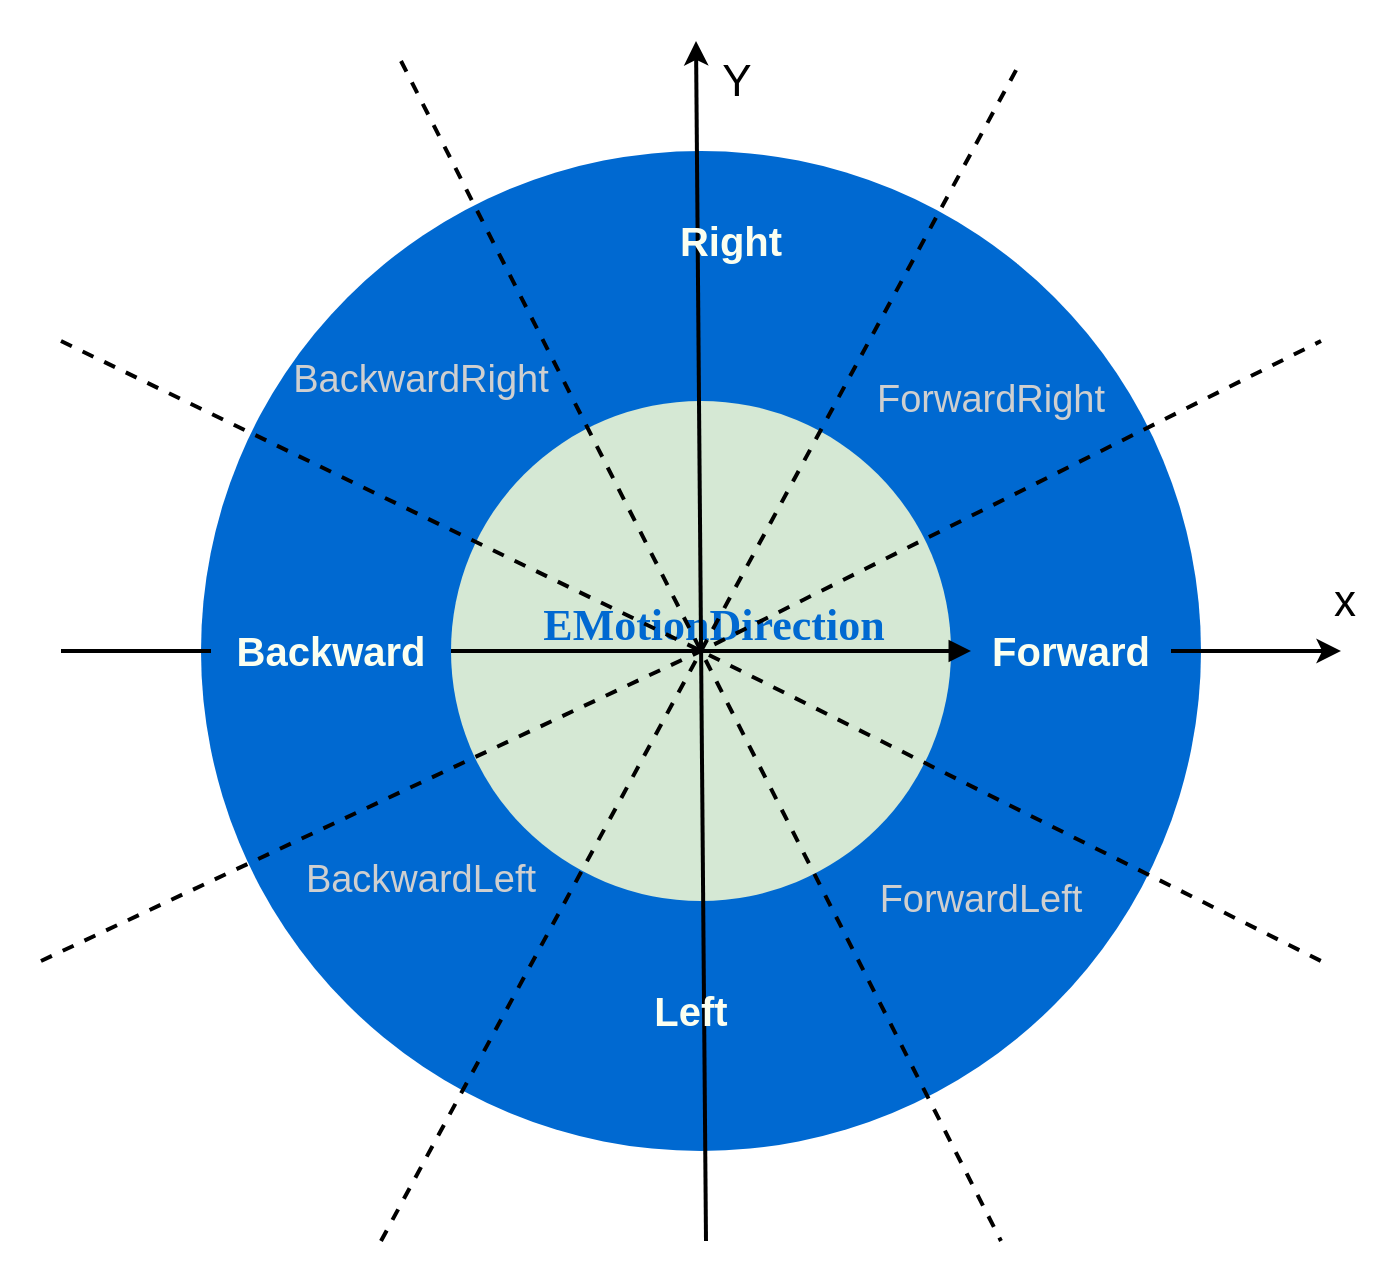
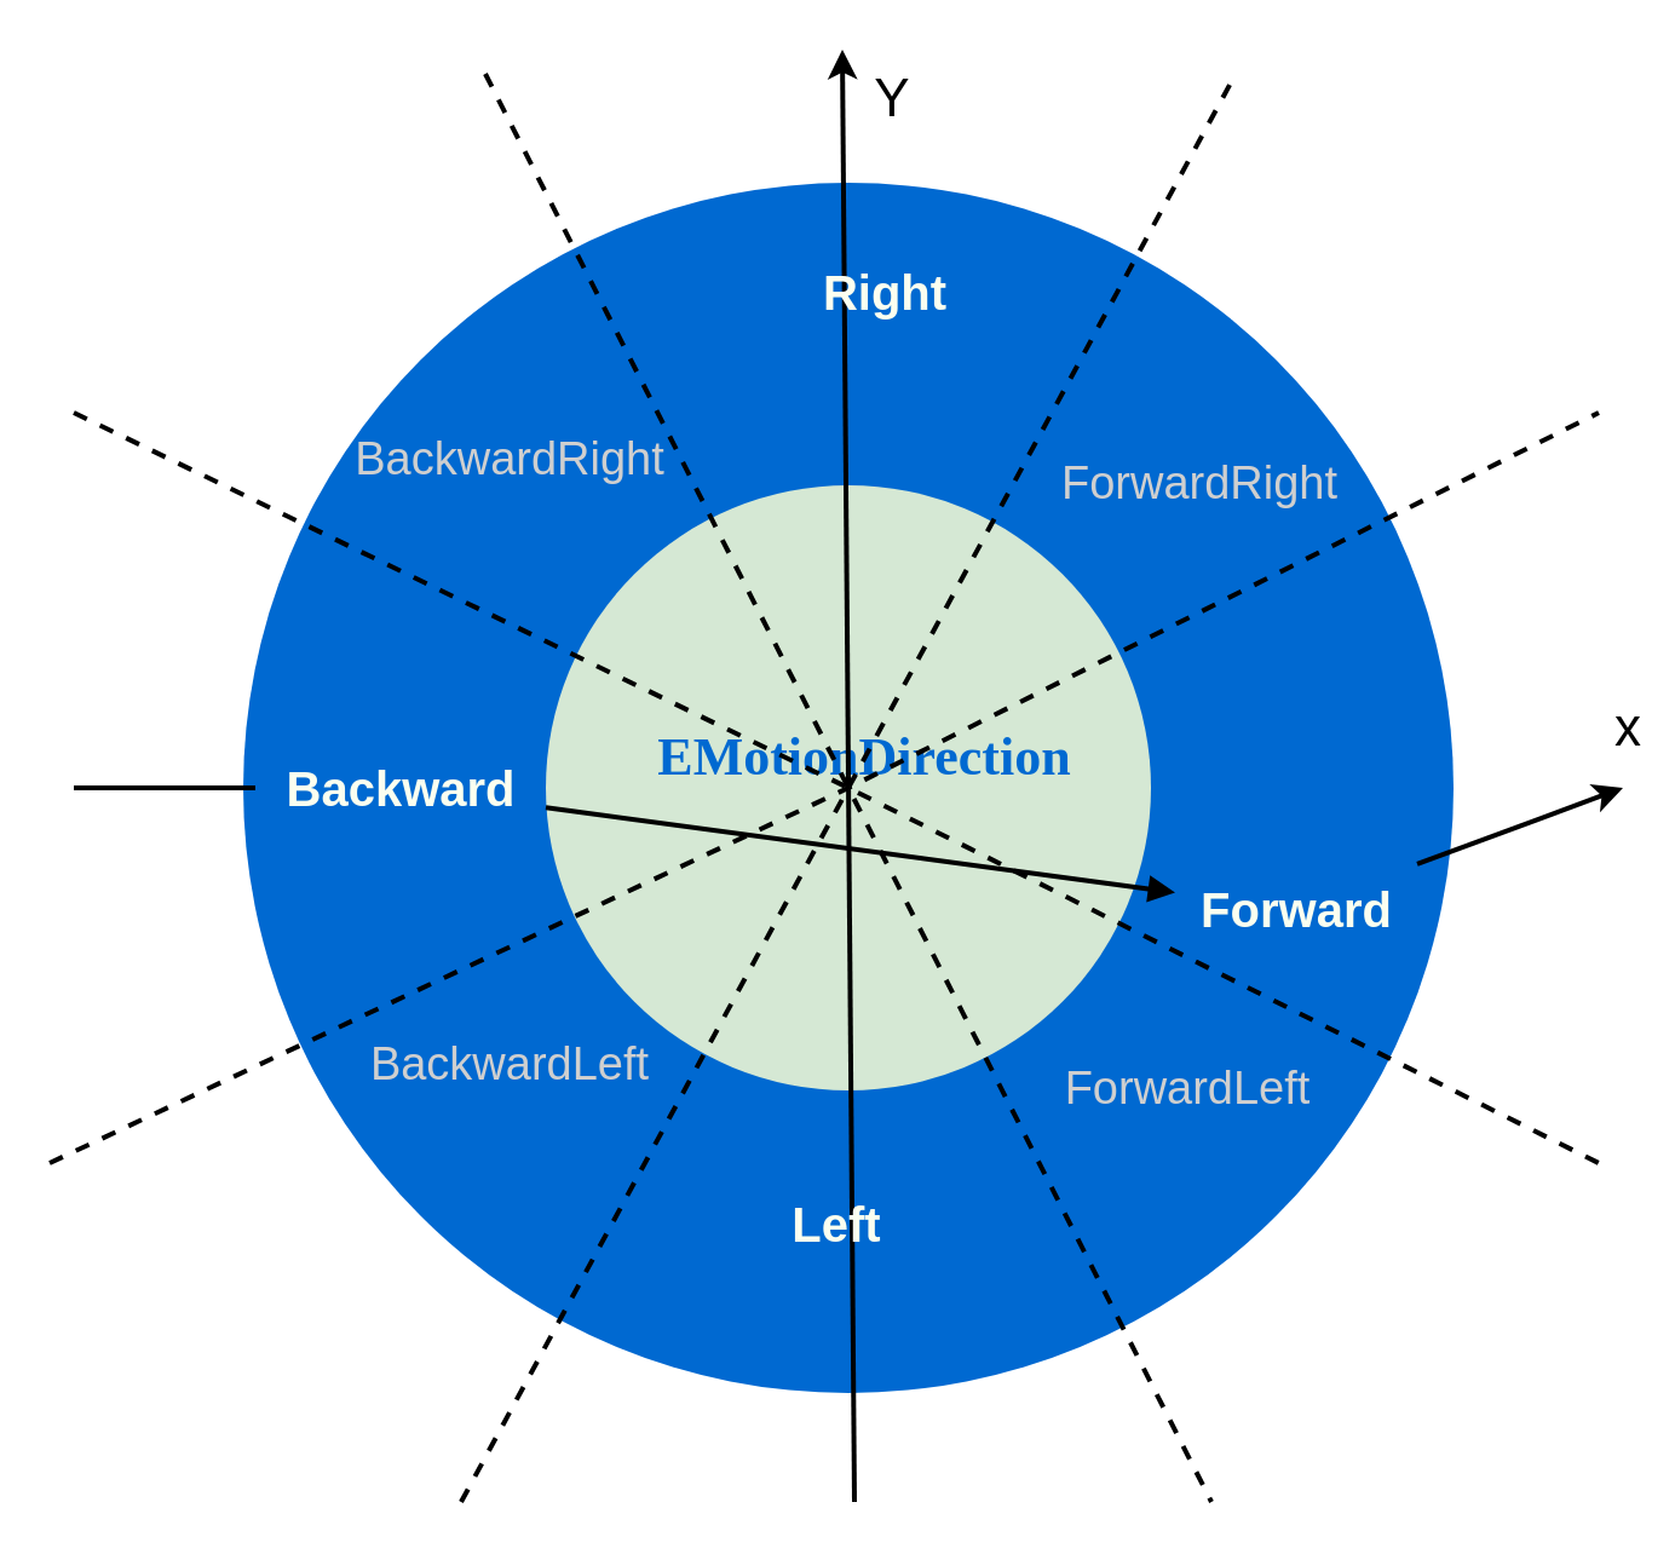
  <mxCell id="0" />
  <mxCell id="1" parent="0" />
  <mxCell id="2" value="" style="ellipse;whiteSpace=wrap;html=1;rounded=0;shadow=0;comic=0;strokeWidth=1;fontFamily=Verdana;fontSize=14;strokeColor=none;fillColor=#0069D1;" parent="1" vertex="1"><mxGeometry x="100" y="75" width="500" height="500" as="geometry" /></mxCell>
  <mxCell id="3" value="EMotionDirection" style="ellipse;whiteSpace=wrap;html=1;rounded=0;shadow=0;comic=0;strokeWidth=1;fontFamily=Verdana;fontSize=22;strokeColor=none;fillColor=#d5e8d4;fontColor=#0069D1;fontStyle=1;verticalAlign=middle;labelBackgroundColor=none;spacingBottom=24;spacingRight=-14;" parent="1" vertex="1"><mxGeometry x="225" y="200" width="250" height="250" as="geometry" /></mxCell>
  <mxCell id="4" value="&lt;br&gt;" style="endArrow=classic;html=1;rounded=0;strokeWidth=2;startArrow=none;" edge="1" parent="1" source="15"><mxGeometry width="50" height="50" relative="1" as="geometry"><mxPoint x="30" y="325" as="sourcePoint" /><mxPoint x="670" y="325" as="targetPoint" /></mxGeometry></mxCell>
  <mxCell id="5" value="x" style="edgeLabel;html=1;align=center;verticalAlign=middle;resizable=0;points=[];fontSize=22;" vertex="1" connectable="0" parent="4"><mxGeometry x="0.941" y="-1" relative="1" as="geometry"><mxPoint x="4" y="-26" as="offset" /></mxGeometry></mxCell>
  <mxCell id="6" value="" style="endArrow=classic;html=1;rounded=0;strokeWidth=2;fontSize=12;" edge="1" parent="1"><mxGeometry width="50" height="50" relative="1" as="geometry"><mxPoint x="352.5" y="620" as="sourcePoint" /><mxPoint x="347.5" y="20" as="targetPoint" /></mxGeometry></mxCell>
  <mxCell id="7" value="Y" style="edgeLabel;html=1;align=center;verticalAlign=middle;resizable=0;points=[];fontSize=22;fontStyle=0" vertex="1" connectable="0" parent="6"><mxGeometry x="0.967" y="-2" relative="1" as="geometry"><mxPoint x="18" y="10" as="offset" /></mxGeometry></mxCell>
  <mxCell id="8" value="" style="endArrow=none;html=1;strokeWidth=2;rounded=0;fontSize=12;dashed=1;" edge="1" parent="1"><mxGeometry width="50" height="50" relative="1" as="geometry"><mxPoint x="20" y="480" as="sourcePoint" /><mxPoint x="660" y="170" as="targetPoint" /><Array as="points"><mxPoint x="350" y="325" /></Array></mxGeometry></mxCell>
  <mxCell id="9" value="" style="endArrow=none;dashed=1;html=1;rounded=0;strokeWidth=2;fontSize=12;" edge="1" parent="1"><mxGeometry width="50" height="50" relative="1" as="geometry"><mxPoint x="190" y="620" as="sourcePoint" /><mxPoint x="510" y="30" as="targetPoint" /><Array as="points" /></mxGeometry></mxCell>
  <mxCell id="10" value="" style="endArrow=none;dashed=1;html=1;rounded=0;strokeWidth=2;fontSize=12;" edge="1" parent="1"><mxGeometry width="50" height="50" relative="1" as="geometry"><mxPoint x="30" y="170" as="sourcePoint" /><mxPoint x="660" y="480" as="targetPoint" /><Array as="points"><mxPoint x="350" y="325" /></Array></mxGeometry></mxCell>
  <mxCell id="11" value="" style="endArrow=none;dashed=1;html=1;rounded=0;strokeWidth=2;fontSize=12;" edge="1" parent="1"><mxGeometry width="50" height="50" relative="1" as="geometry"><mxPoint x="200" y="30" as="sourcePoint" /><mxPoint x="500" y="620" as="targetPoint" /></mxGeometry></mxCell>
  <mxCell id="12" value="&lt;font size=&quot;1&quot; style=&quot;&quot;&gt;&lt;b style=&quot;font-size: 20px;&quot;&gt;Left&lt;/b&gt;&lt;/font&gt;" style="text;html=1;align=center;verticalAlign=middle;resizable=0;points=[];autosize=1;fontSize=12;labelBackgroundColor=none;labelBorderColor=none;fontStyle=0;shadow=0;rounded=0;fontColor=#FBFFF0;" vertex="1" parent="1"><mxGeometry x="315" y="485" width="60" height="40" as="geometry" /></mxCell>
  <mxCell id="13" value="&lt;font style=&quot;font-size: 20px;&quot;&gt;Right&lt;/font&gt;" style="text;html=1;align=center;verticalAlign=middle;resizable=0;points=[];autosize=1;fontSize=20;labelBackgroundColor=none;labelBorderColor=none;fontStyle=1;shadow=0;rounded=0;fontColor=#FBFFF0;" vertex="1" parent="1"><mxGeometry x="330" y="100" width="70" height="40" as="geometry" /></mxCell>
  <mxCell id="14" value="" style="endArrow=block;html=1;rounded=0;strokeWidth=2;startArrow=none;" edge="1" parent="1" source="17" target="15"><mxGeometry width="50" height="50" relative="1" as="geometry"><mxPoint x="30" y="325" as="sourcePoint" /><mxPoint x="670" y="325" as="targetPoint" /></mxGeometry></mxCell>
- <mxCell id="15" value="&lt;font style=&quot;font-size: 20px;&quot;&gt;Forward&lt;/font&gt;" style="text;html=1;align=center;verticalAlign=middle;resizable=0;points=[];autosize=1;fontSize=12;labelBackgroundColor=none;labelBorderColor=none;fontStyle=1;shadow=0;rounded=0;fontColor=#FBFFF0;" vertex="1" parent="1"><mxGeometry x="485" y="305" width="100" height="40" as="geometry" /></mxCell>
+ <mxCell id="15" value="&lt;font style=&quot;font-size: 20px;&quot;&gt;Forward&lt;/font&gt;" style="text;html=1;align=center;verticalAlign=middle;resizable=0;points=[];autosize=1;fontSize=12;labelBackgroundColor=none;labelBorderColor=none;fontStyle=1;shadow=0;rounded=0;fontColor=#FBFFF0;" vertex="1" parent="1"><mxGeometry x="485" y="355" width="100" height="40" as="geometry" /></mxCell>
  <mxCell id="16" value="" style="endArrow=none;html=1;rounded=0;strokeWidth=2;" edge="1" parent="1" target="17"><mxGeometry width="50" height="50" relative="1" as="geometry"><mxPoint x="30" y="325" as="sourcePoint" /><mxPoint x="490" y="325" as="targetPoint" /></mxGeometry></mxCell>
  <mxCell id="17" value="&lt;font style=&quot;font-size: 20px;&quot;&gt;Backward&lt;/font&gt;" style="text;html=1;align=center;verticalAlign=middle;resizable=0;points=[];autosize=1;fontSize=20;labelBackgroundColor=none;labelBorderColor=none;fontStyle=1;shadow=0;rounded=0;fontColor=#FBFFF0;" vertex="1" parent="1"><mxGeometry x="105" y="305" width="120" height="40" as="geometry" /></mxCell>
  <mxCell id="18" value="&lt;font style=&quot;font-size: 19px;&quot;&gt;&lt;span&gt;ForwardRight&lt;/span&gt;&lt;/font&gt;" style="text;html=1;align=center;verticalAlign=middle;resizable=0;points=[];autosize=1;strokeColor=none;fillColor=none;fontSize=18;fontColor=#CFCFCF;fontStyle=0" vertex="1" parent="1"><mxGeometry x="425" y="180" width="140" height="40" as="geometry" /></mxCell>
  <mxCell id="19" value="&lt;font style=&quot;font-size: 19px;&quot;&gt;&lt;span&gt;ForwardLeft&lt;/span&gt;&lt;/font&gt;" style="text;html=1;align=center;verticalAlign=middle;resizable=0;points=[];autosize=1;strokeColor=none;fillColor=none;fontSize=18;fontColor=#CFCFCF;fontStyle=0" vertex="1" parent="1"><mxGeometry x="430" y="430" width="120" height="40" as="geometry" /></mxCell>
  <mxCell id="20" value="&lt;font style=&quot;font-size: 19px;&quot;&gt;&lt;span&gt;BackwardLeft&lt;/span&gt;&lt;/font&gt;" style="text;html=1;align=center;verticalAlign=middle;resizable=0;points=[];autosize=1;strokeColor=none;fillColor=none;fontSize=18;fontColor=#CFCFCF;fontStyle=0" vertex="1" parent="1"><mxGeometry x="140" y="420" width="140" height="40" as="geometry" /></mxCell>
  <mxCell id="21" value="&lt;font style=&quot;font-size: 19px;&quot;&gt;&lt;span&gt;BackwardRight&lt;/span&gt;&lt;/font&gt;" style="text;html=1;align=center;verticalAlign=middle;resizable=0;points=[];autosize=1;strokeColor=none;fillColor=none;fontSize=18;fontColor=#CFCFCF;fontStyle=0" vertex="1" parent="1"><mxGeometry x="135" y="170" width="150" height="40" as="geometry" /></mxCell>
